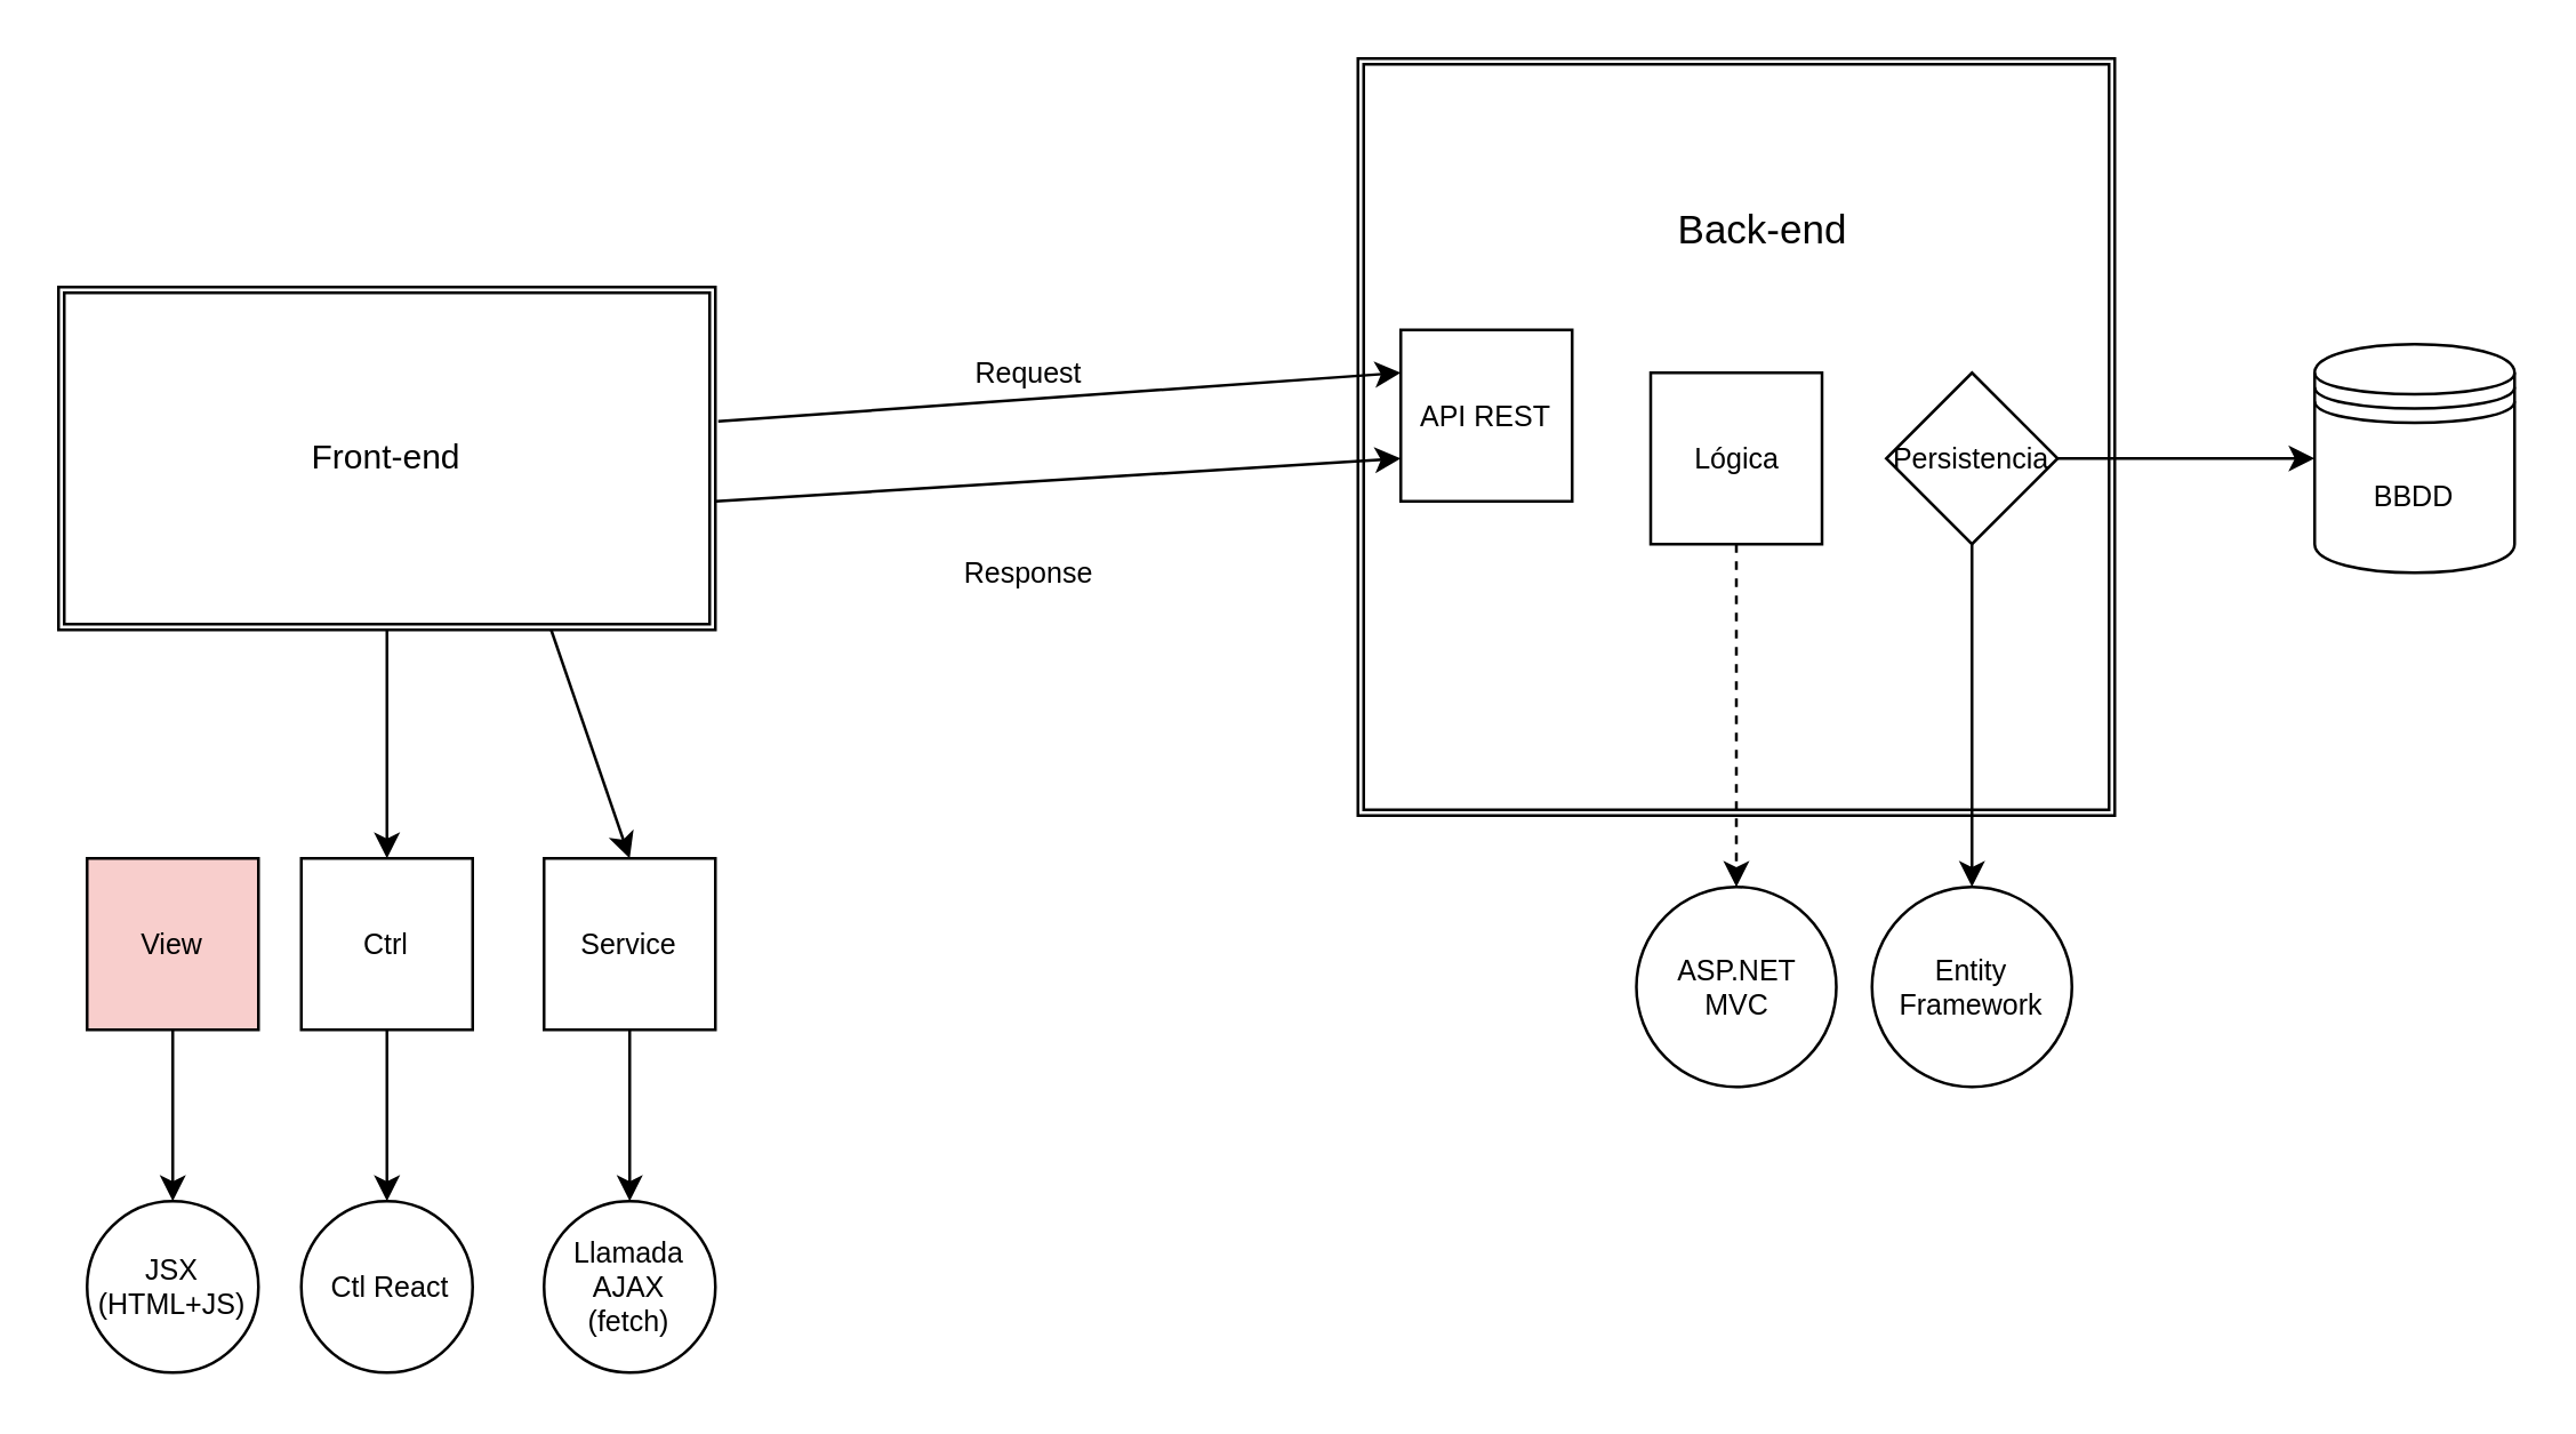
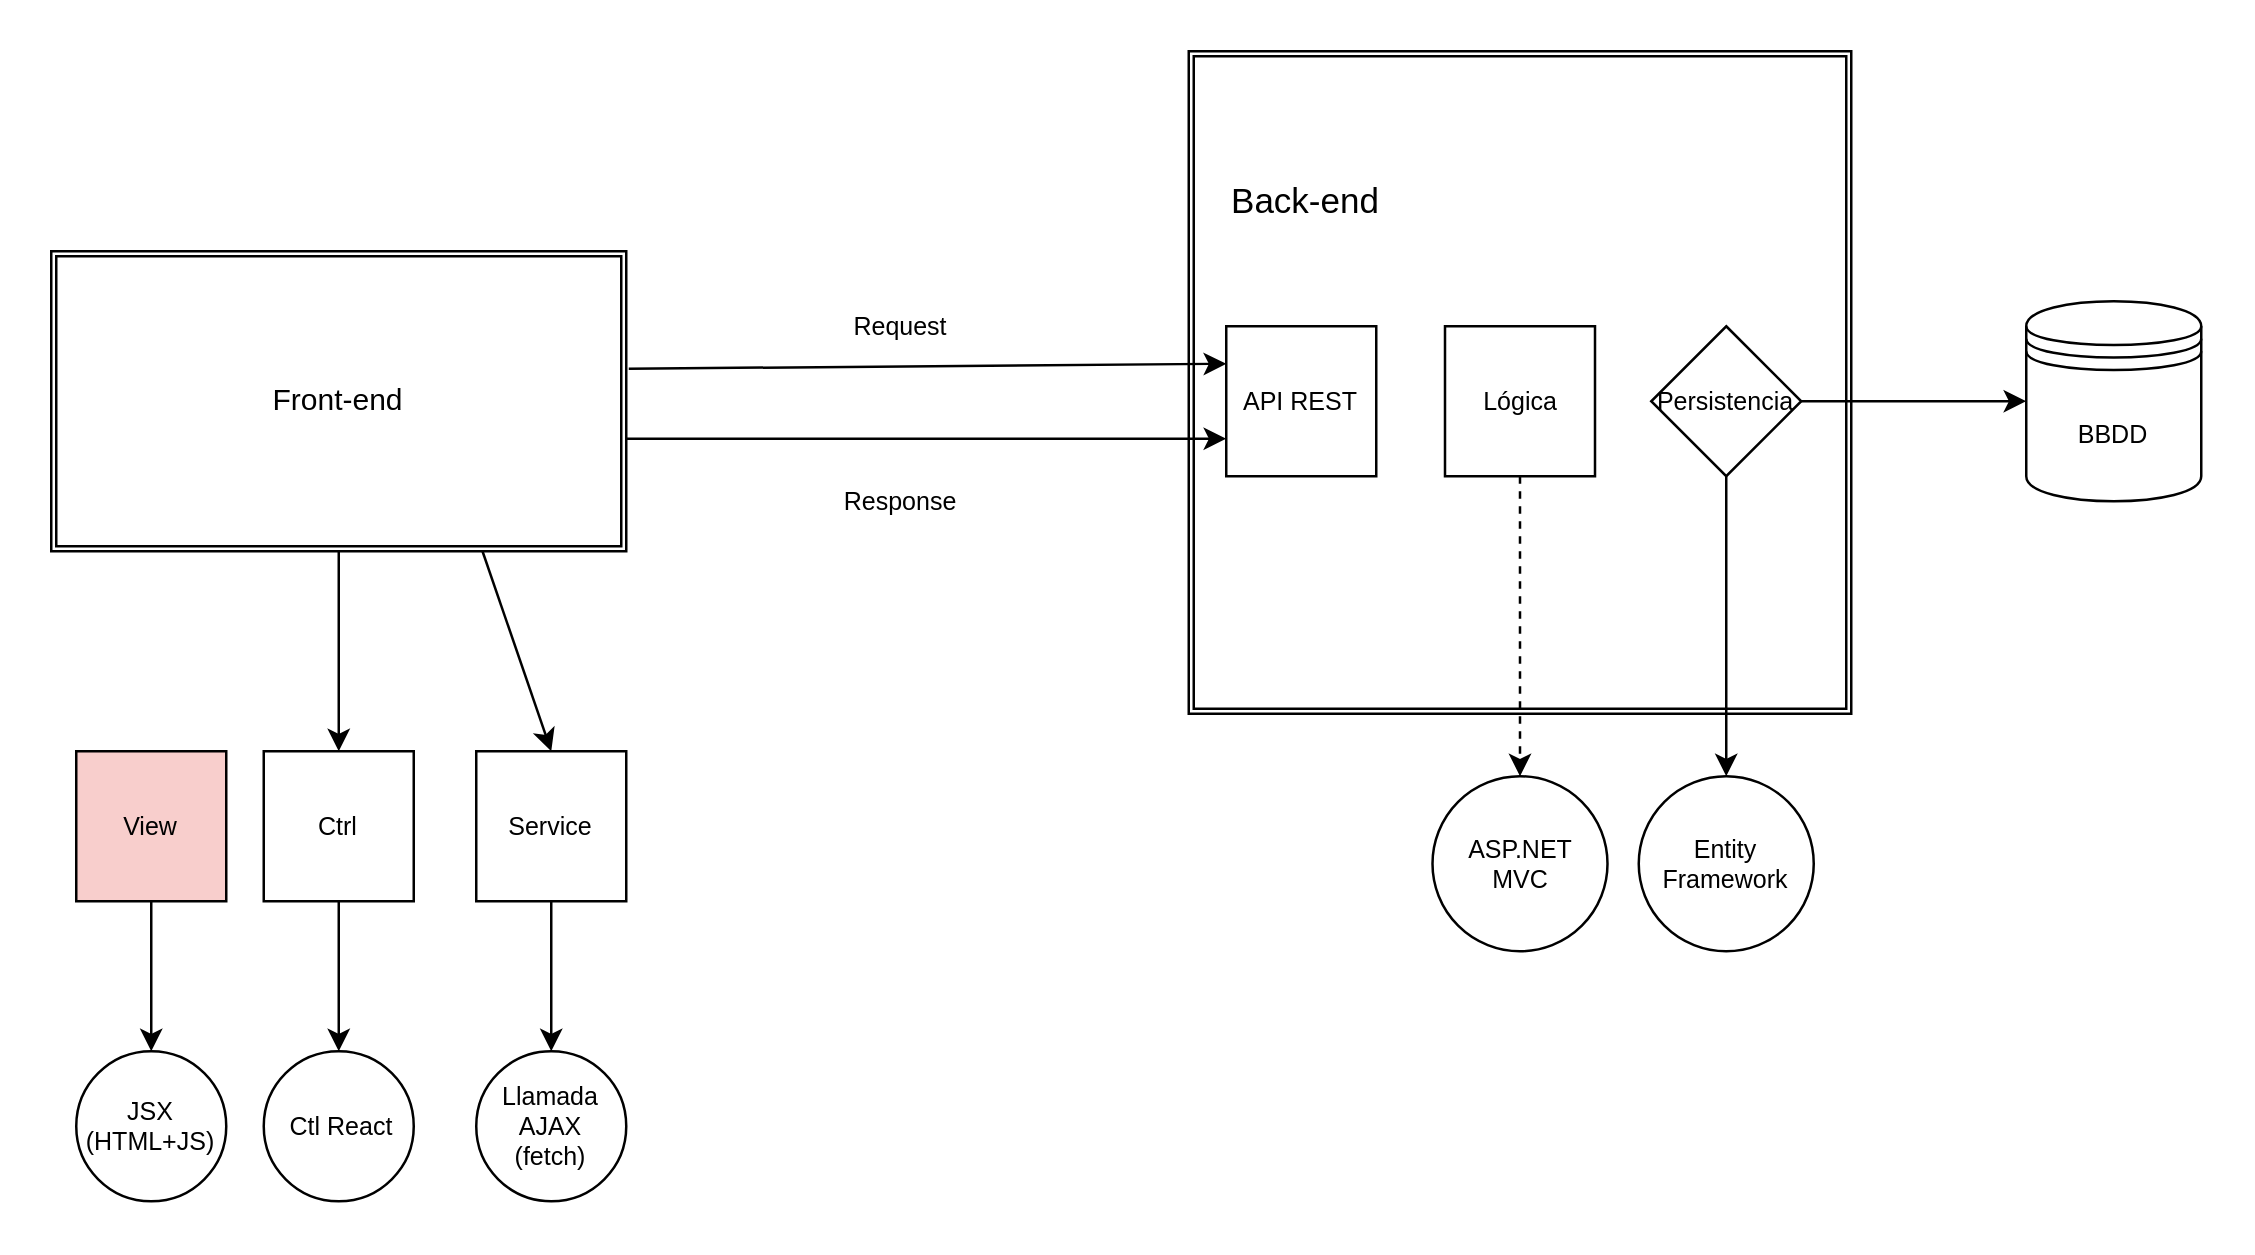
  <mxCell id="0" />
  <mxCell id="1" parent="0" />
  <mxCell id="2" value="Front-end" style="shape=ext;double=1;rounded=0;whiteSpace=wrap;html=1;" parent="1" vertex="1"><mxGeometry x="20" y="100" width="230" height="120" as="geometry" /></mxCell>
  <mxCell id="3" value="" style="shape=ext;double=1;whiteSpace=wrap;html=1;aspect=fixed;" parent="1" vertex="1"><mxGeometry x="475" y="20" width="265" height="265" as="geometry" /></mxCell>
  <mxCell id="4" value="Request" style="text;html=1;strokeColor=none;fillColor=none;align=center;verticalAlign=middle;whiteSpace=wrap;rounded=0;fontSize=10;" parent="1" vertex="1"><mxGeometry x="340" y="120" width="40" height="20" as="geometry" /></mxCell>
  <mxCell id="5" value="View" style="whiteSpace=wrap;html=1;aspect=fixed;fontSize=10;fillColor=#f8cecc;" parent="1" vertex="1"><mxGeometry x="30" y="300" width="60" height="60" as="geometry" /></mxCell>
  <mxCell id="6" value="Ctrl" style="whiteSpace=wrap;html=1;aspect=fixed;fontSize=10;" parent="1" vertex="1"><mxGeometry x="105" y="300" width="60" height="60" as="geometry" /></mxCell>
  <mxCell id="7" value="Service" style="whiteSpace=wrap;html=1;aspect=fixed;fontSize=10;" parent="1" vertex="1"><mxGeometry x="190" y="300" width="60" height="60" as="geometry" /></mxCell>
  <mxCell id="8" value="" style="endArrow=classic;html=1;fontSize=10;exitX=0.5;exitY=1;exitDx=0;exitDy=0;entryX=0.5;entryY=0;entryDx=0;entryDy=0;" parent="1" source="2" target="6" edge="1"><mxGeometry width="50" height="50" relative="1" as="geometry"><mxPoint x="330" y="240" as="sourcePoint" /><mxPoint x="380" y="190" as="targetPoint" /></mxGeometry></mxCell>
  <mxCell id="9" value="" style="endArrow=classic;html=1;fontSize=10;exitX=0.75;exitY=1;exitDx=0;exitDy=0;entryX=0.5;entryY=0;entryDx=0;entryDy=0;" parent="1" source="2" target="7" edge="1"><mxGeometry width="50" height="50" relative="1" as="geometry"><mxPoint x="330" y="240" as="sourcePoint" /><mxPoint x="380" y="190" as="targetPoint" /></mxGeometry></mxCell>
  <mxCell id="10" value="" style="endArrow=classic;html=1;fontSize=10;exitX=0.5;exitY=1;exitDx=0;exitDy=0;" parent="1" source="5" edge="1"><mxGeometry width="50" height="50" relative="1" as="geometry"><mxPoint x="330" y="440" as="sourcePoint" /><mxPoint x="60" y="420" as="targetPoint" /></mxGeometry></mxCell>
  <mxCell id="11" value="" style="endArrow=classic;html=1;fontSize=10;exitX=0.5;exitY=1;exitDx=0;exitDy=0;" parent="1" source="6" edge="1"><mxGeometry width="50" height="50" relative="1" as="geometry"><mxPoint x="330" y="440" as="sourcePoint" /><mxPoint x="135" y="420" as="targetPoint" /></mxGeometry></mxCell>
  <mxCell id="12" value="" style="endArrow=classic;html=1;fontSize=10;exitX=0.5;exitY=1;exitDx=0;exitDy=0;" parent="1" source="7" edge="1"><mxGeometry width="50" height="50" relative="1" as="geometry"><mxPoint x="330" y="440" as="sourcePoint" /><mxPoint x="220" y="420" as="targetPoint" /></mxGeometry></mxCell>
  <mxCell id="13" value="&amp;nbsp;Ctl React" style="ellipse;whiteSpace=wrap;html=1;aspect=fixed;fontSize=10;" parent="1" vertex="1"><mxGeometry x="105" y="420" width="60" height="60" as="geometry" /></mxCell>
  <mxCell id="14" value="Llamada AJAX &lt;br&gt;(fetch)" style="ellipse;whiteSpace=wrap;html=1;aspect=fixed;fontSize=10;" parent="1" vertex="1"><mxGeometry x="190" y="420" width="60" height="60" as="geometry" /></mxCell>
  <mxCell id="15" value="JSX (HTML+JS)" style="ellipse;whiteSpace=wrap;html=1;aspect=fixed;fontSize=10;" parent="1" vertex="1"><mxGeometry x="30" y="420" width="60" height="60" as="geometry" /></mxCell>
  <mxCell id="16" style="edgeStyle=orthogonalEdgeStyle;rounded=0;orthogonalLoop=1;jettySize=auto;html=1;exitX=0.5;exitY=1;exitDx=0;exitDy=0;entryX=0.5;entryY=0;entryDx=0;entryDy=0;fontSize=10;dashed=1;" parent="1" source="17" target="25" edge="1"><mxGeometry relative="1" as="geometry" /></mxCell>
  <mxCell id="17" value="Lógica" style="whiteSpace=wrap;html=1;aspect=fixed;fontSize=10;" parent="1" vertex="1"><mxGeometry x="577.5" y="130" width="60" height="60" as="geometry" /></mxCell>
- <mxCell id="18" value="API REST" style="whiteSpace=wrap;html=1;aspect=fixed;fontSize=10;" parent="1" vertex="1"><mxGeometry x="490" y="115" width="60" height="60" as="geometry" /></mxCell>
+ <mxCell id="18" value="API REST" style="whiteSpace=wrap;html=1;aspect=fixed;fontSize=10;" parent="1" vertex="1"><mxGeometry x="490" y="130" width="60" height="60" as="geometry" /></mxCell>
  <mxCell id="19" style="edgeStyle=orthogonalEdgeStyle;rounded=0;orthogonalLoop=1;jettySize=auto;html=1;exitX=0.5;exitY=1;exitDx=0;exitDy=0;fontSize=10;entryX=0.5;entryY=0;entryDx=0;entryDy=0;" parent="1" source="20" edge="1"><mxGeometry relative="1" as="geometry"><mxPoint x="690" y="310" as="targetPoint" /></mxGeometry></mxCell>
  <mxCell id="20" value="Persistencia" style="rhombus;whiteSpace=wrap;html=1;aspect=fixed;fontSize=10;" parent="1" vertex="1"><mxGeometry x="660" y="130" width="60" height="60" as="geometry" /></mxCell>
  <mxCell id="21" value="" style="endArrow=classic;html=1;fontSize=10;entryX=0;entryY=0.25;entryDx=0;entryDy=0;" parent="1" target="18" edge="1"><mxGeometry width="50" height="50" relative="1" as="geometry"><mxPoint x="251" y="147" as="sourcePoint" /><mxPoint x="410" y="180" as="targetPoint" /></mxGeometry></mxCell>
  <mxCell id="22" value="Response" style="text;html=1;strokeColor=none;fillColor=none;align=center;verticalAlign=middle;whiteSpace=wrap;rounded=0;fontSize=10;" parent="1" vertex="1"><mxGeometry x="340" y="190" width="40" height="20" as="geometry" /></mxCell>
  <mxCell id="23" value="" style="endArrow=classic;html=1;fontSize=10;entryX=0;entryY=0.75;entryDx=0;entryDy=0;" parent="1" target="18" edge="1"><mxGeometry width="50" height="50" relative="1" as="geometry"><mxPoint x="250" y="175" as="sourcePoint" /><mxPoint x="410" y="180" as="targetPoint" /></mxGeometry></mxCell>
  <mxCell id="24" value="Entity Framework" style="ellipse;whiteSpace=wrap;html=1;aspect=fixed;fontSize=10;" parent="1" vertex="1"><mxGeometry x="655" y="310" width="70" height="70" as="geometry" /></mxCell>
  <mxCell id="25" value="ASP.NET &lt;br&gt;MVC" style="ellipse;whiteSpace=wrap;html=1;aspect=fixed;fontSize=10;" parent="1" vertex="1"><mxGeometry x="572.5" y="310" width="70" height="70" as="geometry" /></mxCell>
  <mxCell id="26" value="BBDD" style="shape=datastore;whiteSpace=wrap;html=1;fontSize=10;" parent="1" vertex="1"><mxGeometry x="810" y="120" width="70" height="80" as="geometry" /></mxCell>
  <mxCell id="27" value="" style="endArrow=classic;html=1;fontSize=10;exitX=1;exitY=0.5;exitDx=0;exitDy=0;entryX=0;entryY=0.5;entryDx=0;entryDy=0;" parent="1" source="20" target="26" edge="1"><mxGeometry width="50" height="50" relative="1" as="geometry"><mxPoint x="610" y="260" as="sourcePoint" /><mxPoint x="660" y="210" as="targetPoint" /></mxGeometry></mxCell>
- <mxCell id="28" value="&lt;font style=&quot;font-size: 14px&quot;&gt;Back-end&lt;/font&gt;" style="text;html=1;strokeColor=none;fillColor=none;align=center;verticalAlign=middle;whiteSpace=wrap;rounded=0;fontSize=10;" parent="1" vertex="1"><mxGeometry x="572.5" y="70" width="87.5" height="20" as="geometry" /></mxCell>
+ <mxCell id="28" value="&lt;font style=&quot;font-size: 14px&quot;&gt;Back-end&lt;/font&gt;" style="text;html=1;strokeColor=none;fillColor=none;align=center;verticalAlign=middle;whiteSpace=wrap;rounded=0;fontSize=10;" parent="1" vertex="1"><mxGeometry x="477.5" y="70" width="87.5" height="20" as="geometry" /></mxCell>
